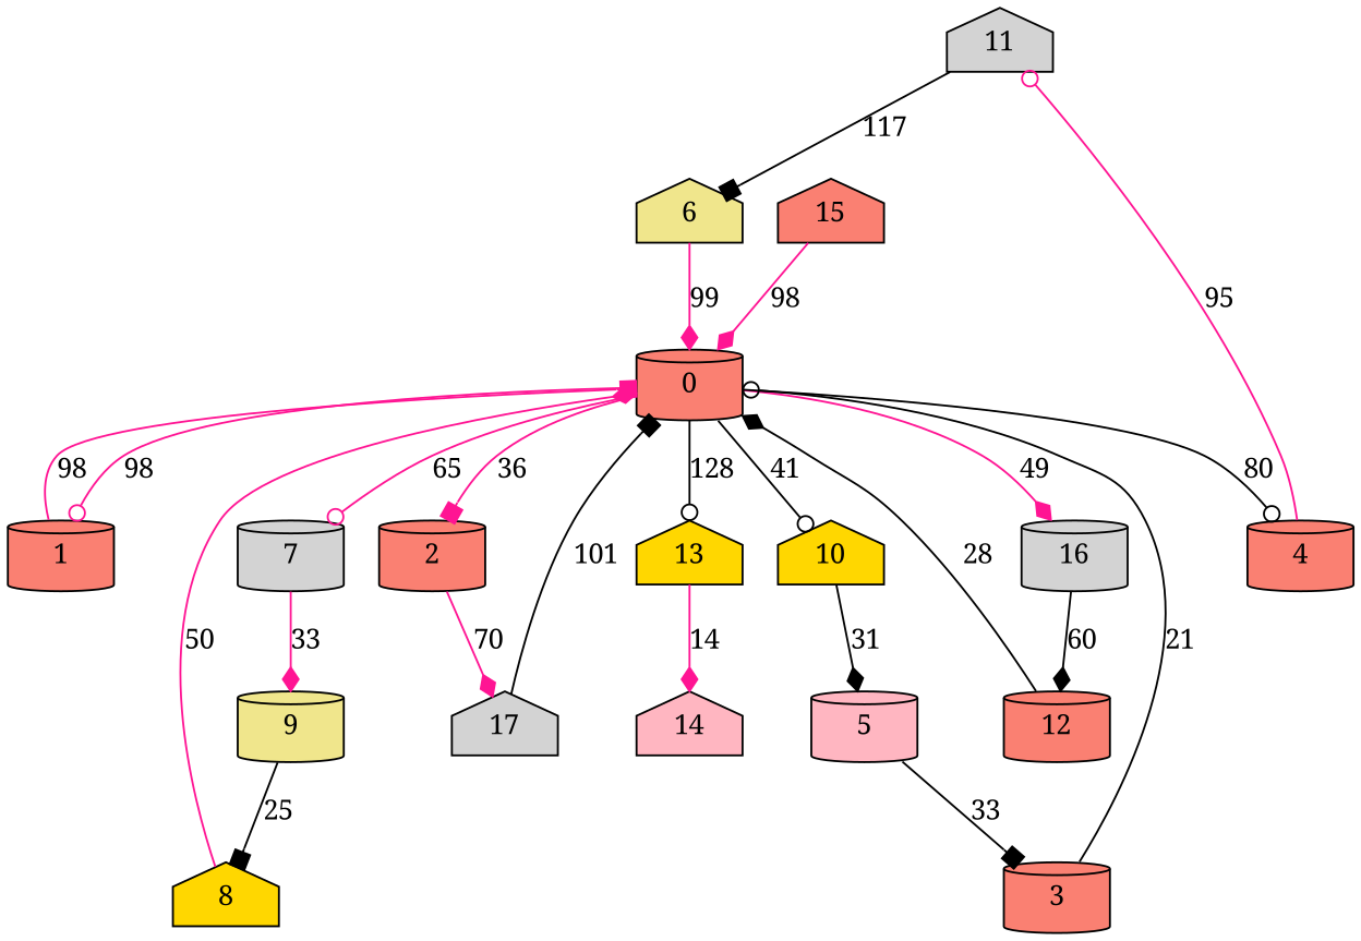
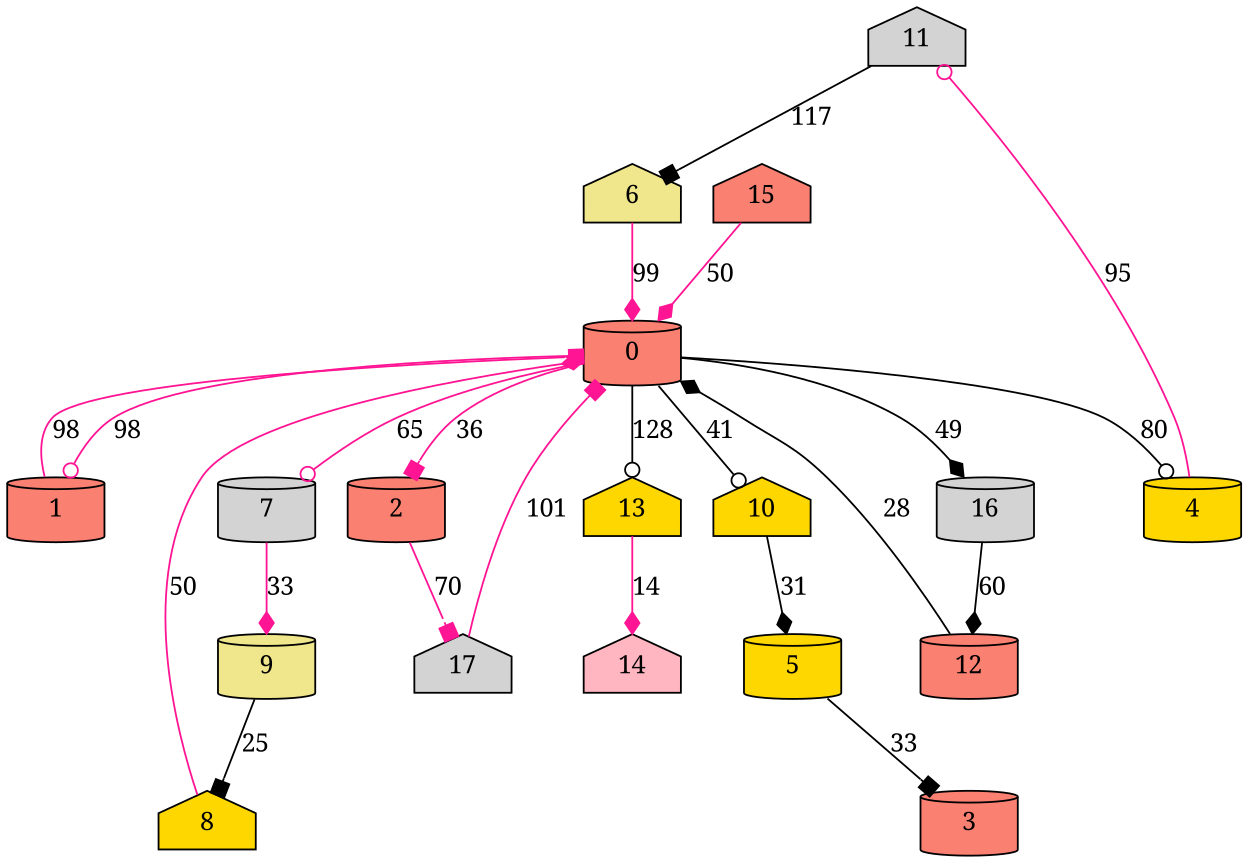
  digraph {
    fontname="Noto Serif"
    node [fillcolor=salmon fontname="Noto Serif" shape=cylinder style=filled]
    edge [arrowhead=diamond color=deeppink fontname="Noto Serif"]
    n1 [fillcolor=lightgrey label=11 shape=house]
    n2 [fillcolor=khaki label=6 shape=house]
    n3 [label=0]
    n4 [fillcolor=lightgrey label=16]
    n5 [label=1]
    n6 [fillcolor=lightgrey label=7]
    n7 [label=2]
    n8 [fillcolor=gold label=10 shape=house]
-   n9 [label=4]
+   n9 [fillcolor=gold label=4]
    n10 [fillcolor=gold label=13 shape=house]
    n11 [label=12]
    n12 [fillcolor=khaki label=9]
    n13 [fillcolor=lightgrey label=17 shape=house]
-   n14 [fillcolor=lightpink label=5]
+   n14 [fillcolor=gold label=5]
    n15 [fillcolor=lightpink label=14 shape=house]
    n16 [fillcolor=gold label=8 shape=house]
    n17 [label=3]
    n18 [label=15 shape=house]
    n1 -> n2 [arrowhead=box color=black label=117]
    n2 -> n3 [label=99]
-   n3 -> n4 [label=49]
+   n3 -> n4 [color=black label=49]
    n3 -> n5 [arrowhead=odot label=98]
    n3 -> n6 [arrowhead=odot label=65]
    n3 -> n7 [arrowhead=box label=36]
    n3 -> n8 [arrowhead=odot color=black label=41]
    n3 -> n9 [arrowhead=odot color=black label=80]
    n3 -> n10 [arrowhead=odot color=black label=128]
    n4 -> n11 [color=black label=60]
    n5 -> n3 [arrowhead=box label=98]
    n6 -> n12 [label=33]
-   n7 -> n13 [label=70]
+   n7 -> n13 [arrowhead=box label=70]
    n8 -> n14 [color=black label=31]
    n9 -> n1 [arrowhead=odot label=95]
    n10 -> n15 [label=14]
    n11 -> n3 [color=black label=28]
    n12 -> n16 [arrowhead=box color=black label=25]
-   n13 -> n3 [arrowhead=box color=black label=101]
+   n13 -> n3 [arrowhead=box label=101]
    n14 -> n17 [arrowhead=box color=black label=33]
    n16 -> n3 [label=50]
-   n17 -> n3 [arrowhead=odot color=black label=21]
-   n18 -> n3 [label=98]
+   n18 -> n3 [label=50]
  }
